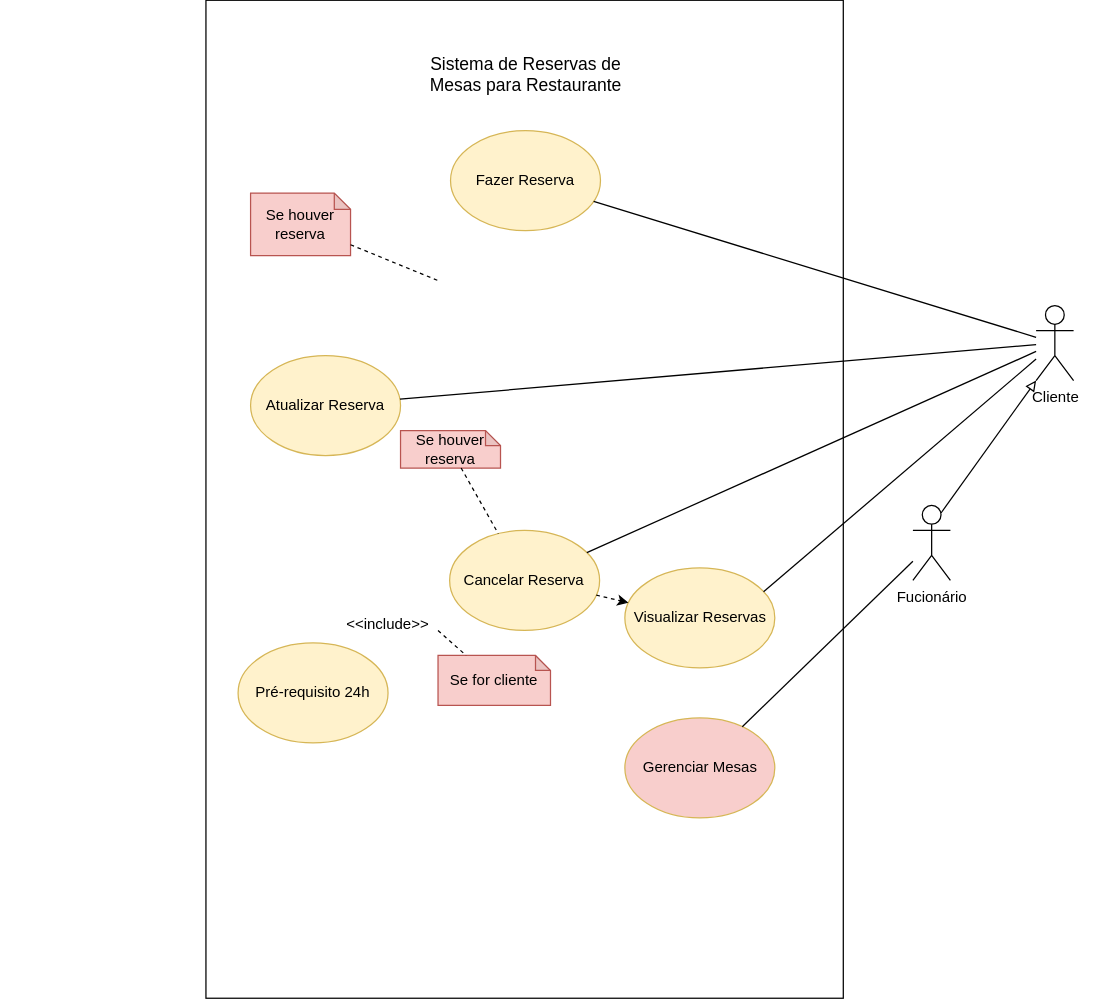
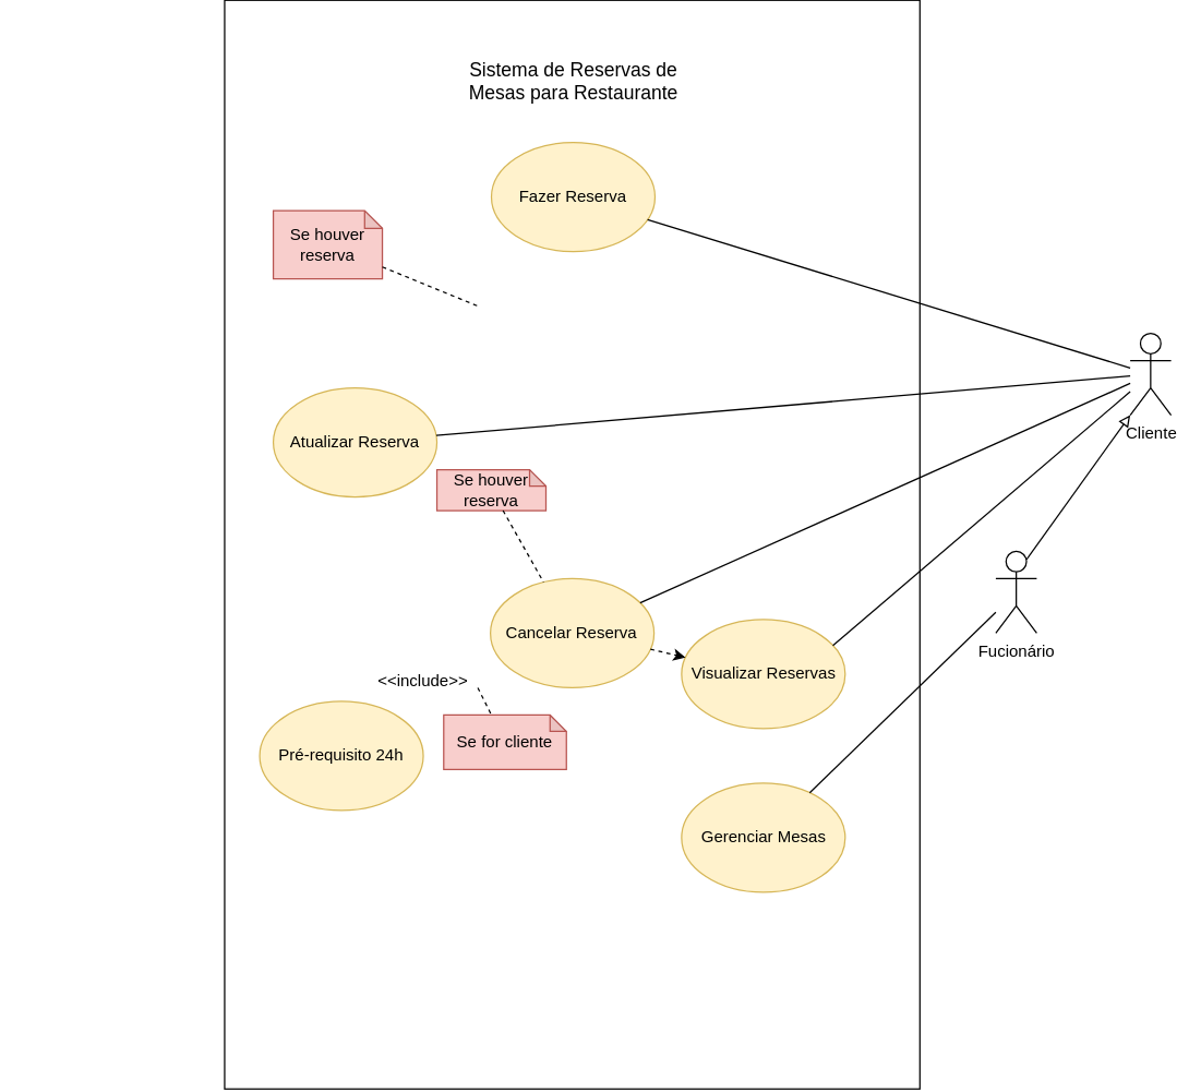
  <mxCell id="0" />
  <mxCell id="1" parent="0" />
  <mxCell id="2" value="Cliente" style="shape=umlActor;verticalLabelPosition=bottom;verticalAlign=top;html=1;outlineConnect=0;" vertex="1" parent="1"><mxGeometry x="828.58" y="220" width="30" height="60" as="geometry" /></mxCell>
  <mxCell id="3" value="" style="rounded=0;whiteSpace=wrap;html=1;rotation=90;" vertex="1" parent="1"><mxGeometry x="20" y="120" width="798.58" height="510" as="geometry" /></mxCell>
  <mxCell id="4" value="Cancelar Reserva" style="ellipse;whiteSpace=wrap;html=1;fillColor=#fff2cc;strokeColor=#d6b656;" vertex="1" parent="1"><mxGeometry x="359.29" y="400" width="120" height="80" as="geometry" /></mxCell>
  <mxCell id="5" value="Atualizar Reserva" style="ellipse;whiteSpace=wrap;html=1;fillColor=#fff2cc;strokeColor=#d6b656;" vertex="1" parent="1"><mxGeometry x="200" y="260" width="120" height="80" as="geometry" /></mxCell>
  <mxCell id="6" value="Visualizar Reservas" style="ellipse;whiteSpace=wrap;html=1;fillColor=#fff2cc;strokeColor=#d6b656;" vertex="1" parent="1"><mxGeometry x="499.5" y="430" width="120" height="80" as="geometry" /></mxCell>
  <mxCell id="7" value="Fazer Reserva" style="ellipse;whiteSpace=wrap;html=1;fillColor=#fff2cc;strokeColor=#d6b656;" vertex="1" parent="1"><mxGeometry x="360" y="80" width="120" height="80" as="geometry" /></mxCell>
  <mxCell id="8" value="Fucionário" style="shape=umlActor;verticalLabelPosition=bottom;verticalAlign=top;html=1;outlineConnect=0;" vertex="1" parent="1"><mxGeometry x="730" y="380" width="30" height="60" as="geometry" /></mxCell>
- <mxCell id="9" value="Gerenciar Mesas" style="ellipse;whiteSpace=wrap;html=1;fillColor=#f8cecc;strokeColor=#d6b656;" vertex="1" parent="1"><mxGeometry x="499.5" y="550" width="120" height="80" as="geometry" /></mxCell>
+ <mxCell id="9" value="Gerenciar Mesas" style="ellipse;whiteSpace=wrap;html=1;fillColor=#fff2cc;strokeColor=#d6b656;" vertex="1" parent="1"><mxGeometry x="499.5" y="550" width="120" height="80" as="geometry" /></mxCell>
  <mxCell id="10" value="Sistema de Reservas de Mesas para Restaurante" style="text;html=1;align=center;verticalAlign=middle;whiteSpace=wrap;rounded=0;fontSize=14;" vertex="1" parent="1"><mxGeometry x="340.5" y="20" width="159" height="30" as="geometry" /></mxCell>
  <mxCell id="11" value="" style="endArrow=none;html=1;rounded=0;" edge="1" parent="1" source="5" target="2"><mxGeometry width="50" height="50" relative="1" as="geometry"><mxPoint x="470" y="290" as="sourcePoint" /><mxPoint x="520" y="240" as="targetPoint" /><Array as="points" /></mxGeometry></mxCell>
  <mxCell id="12" value="" style="endArrow=none;html=1;rounded=0;" edge="1" parent="1" source="4" target="2"><mxGeometry width="50" height="50" relative="1" as="geometry"><mxPoint x="470" y="290" as="sourcePoint" /><mxPoint x="520" y="240" as="targetPoint" /></mxGeometry></mxCell>
  <mxCell id="13" value="" style="endArrow=none;html=1;rounded=0;" edge="1" parent="1" source="7" target="2"><mxGeometry width="50" height="50" relative="1" as="geometry"><mxPoint x="470" y="290" as="sourcePoint" /><mxPoint x="520" y="240" as="targetPoint" /></mxGeometry></mxCell>
  <mxCell id="14" value="Se houver reserva" style="shape=note;whiteSpace=wrap;html=1;backgroundOutline=1;darkOpacity=0.05;fillColor=#f8cecc;strokeColor=#b85450;size=13;" vertex="1" parent="1"><mxGeometry x="200" y="130" width="80" height="50" as="geometry" /></mxCell>
  <mxCell id="15" value="Se houver reserva" style="shape=note;whiteSpace=wrap;html=1;backgroundOutline=1;darkOpacity=0.05;fillColor=#f8cecc;strokeColor=#b85450;size=12;" vertex="1" parent="1"><mxGeometry x="320" y="320" width="80" height="30" as="geometry" /></mxCell>
  <mxCell id="16" value="" style="endArrow=none;dashed=1;html=1;rounded=0;" edge="1" parent="1" source="14"><mxGeometry width="50" height="50" relative="1" as="geometry"><mxPoint x="470" y="390" as="sourcePoint" /><mxPoint x="350" y="200" as="targetPoint" /></mxGeometry></mxCell>
  <mxCell id="17" value="" style="endArrow=none;dashed=1;html=1;rounded=0;" edge="1" parent="1" source="15" target="4"><mxGeometry width="50" height="50" relative="1" as="geometry"><mxPoint x="470" y="390" as="sourcePoint" /><mxPoint x="520" y="340" as="targetPoint" /></mxGeometry></mxCell>
  <mxCell id="18" value="" style="endArrow=none;html=1;rounded=0;" edge="1" parent="1" source="9" target="8"><mxGeometry width="50" height="50" relative="1" as="geometry"><mxPoint x="470" y="390" as="sourcePoint" /><mxPoint x="520" y="340" as="targetPoint" /></mxGeometry></mxCell>
  <mxCell id="19" value="" style="endArrow=block;html=1;rounded=0;endFill=0;exitX=0.75;exitY=0.1;exitDx=0;exitDy=0;exitPerimeter=0;entryX=0;entryY=1;entryDx=0;entryDy=0;entryPerimeter=0;" edge="1" parent="1" source="8" target="2"><mxGeometry width="50" height="50" relative="1" as="geometry"><mxPoint x="755" y="330" as="sourcePoint" /><mxPoint x="780" y="270" as="targetPoint" /></mxGeometry></mxCell>
  <mxCell id="20" value="" style="endArrow=none;html=1;rounded=0;exitX=0.925;exitY=0.238;exitDx=0;exitDy=0;exitPerimeter=0;" edge="1" parent="1" source="6" target="2"><mxGeometry width="50" height="50" relative="1" as="geometry"><mxPoint x="510" y="370" as="sourcePoint" /><mxPoint x="520" y="340" as="targetPoint" /></mxGeometry></mxCell>
  <mxCell id="21" value="Pré-requisito 24h" style="ellipse;whiteSpace=wrap;html=1;fillColor=#fff2cc;strokeColor=#d6b656;" vertex="1" parent="1"><mxGeometry x="190" y="490" width="120" height="80" as="geometry" /></mxCell>
  <mxCell id="22" value="&amp;lt;&amp;lt;include&amp;gt;&amp;gt;" style="text;html=1;align=center;verticalAlign=middle;whiteSpace=wrap;rounded=0;" vertex="1" parent="1"><mxGeometry x="280" y="460" width="60" height="30" as="geometry" /></mxCell>
  <mxCell id="23" value="" style="endArrow=classic;html=1;rounded=0;dashed=1;" edge="1" parent="1" source="4" target="6"><mxGeometry width="50" height="50" relative="1" as="geometry"><mxPoint x="470" y="290" as="sourcePoint" /><mxPoint x="520" y="240" as="targetPoint" /></mxGeometry></mxCell>
- <mxCell id="24" value="Se for cliente" style="shape=note;whiteSpace=wrap;html=1;backgroundOutline=1;darkOpacity=0.05;fillColor=#f8cecc;strokeColor=#b85450;size=12;" vertex="1" parent="1"><mxGeometry x="350" y="500" width="90" height="40" as="geometry" /></mxCell>
+ <mxCell id="24" value="Se for cliente" style="shape=note;whiteSpace=wrap;html=1;backgroundOutline=1;darkOpacity=0.05;fillColor=#f8cecc;strokeColor=#b85450;size=12;" vertex="1" parent="1"><mxGeometry x="325" y="500" width="90" height="40" as="geometry" /></mxCell>
  <mxCell id="25" value="" style="endArrow=none;dashed=1;html=1;rounded=0;" edge="1" parent="1" target="24"><mxGeometry width="50" height="50" relative="1" as="geometry"><mxPoint x="350" y="480" as="sourcePoint" /><mxPoint x="520" y="240" as="targetPoint" /></mxGeometry></mxCell>
